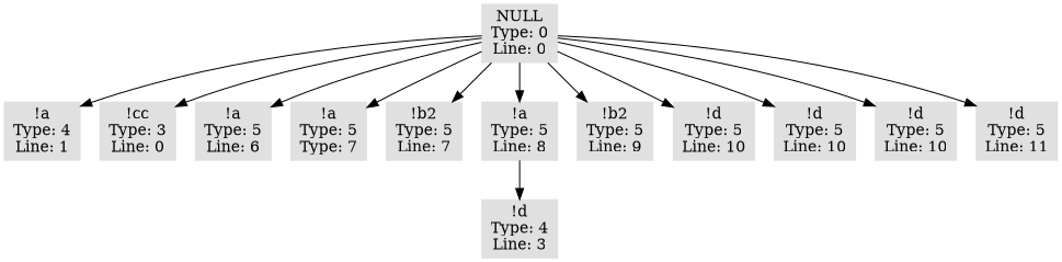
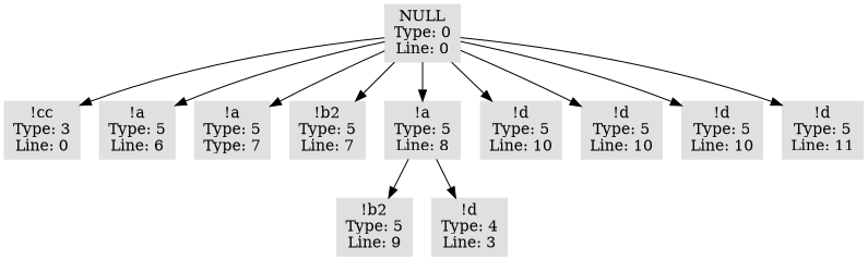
  digraph {
    node [color="#E0E0E0" shape=box style=filled]
    n1 [label="NULL\nType: 0\nLine: 0"]
-   n2 [label="!a\nType: 4\nLine: 1"]
    n3 [label="!cc\nType: 3\nLine: 0"]
    n4 [label="!a\nType: 5\nLine: 6"]
    n5 [label="!a\nType: 5\nType: 7"]
    n6 [label="!b2\nType: 5\nLine: 7"]
    n7 [label="!a\nType: 5\nLine: 8"]
    n8 [label="!b2\nType: 5\nLine: 9"]
    n9 [label="!d\nType: 5\nLine: 10"]
    n10 [label="!d\nType: 5\nLine: 10"]
    n11 [label="!d\nType: 5\nLine: 10"]
    n12 [label="!d\nType: 5\nLine: 11"]
    n13 [label="!d\nType: 4\nLine: 3"]
-   n1 -> n2
    n1 -> n3
    n1 -> n4
    n1 -> n5
    n1 -> n6
    n1 -> n7
-   n1 -> n8
+   n7 -> n8
    n1 -> n9
    n1 -> n10
    n1 -> n11
    n1 -> n12
    n7 -> n13
  }
